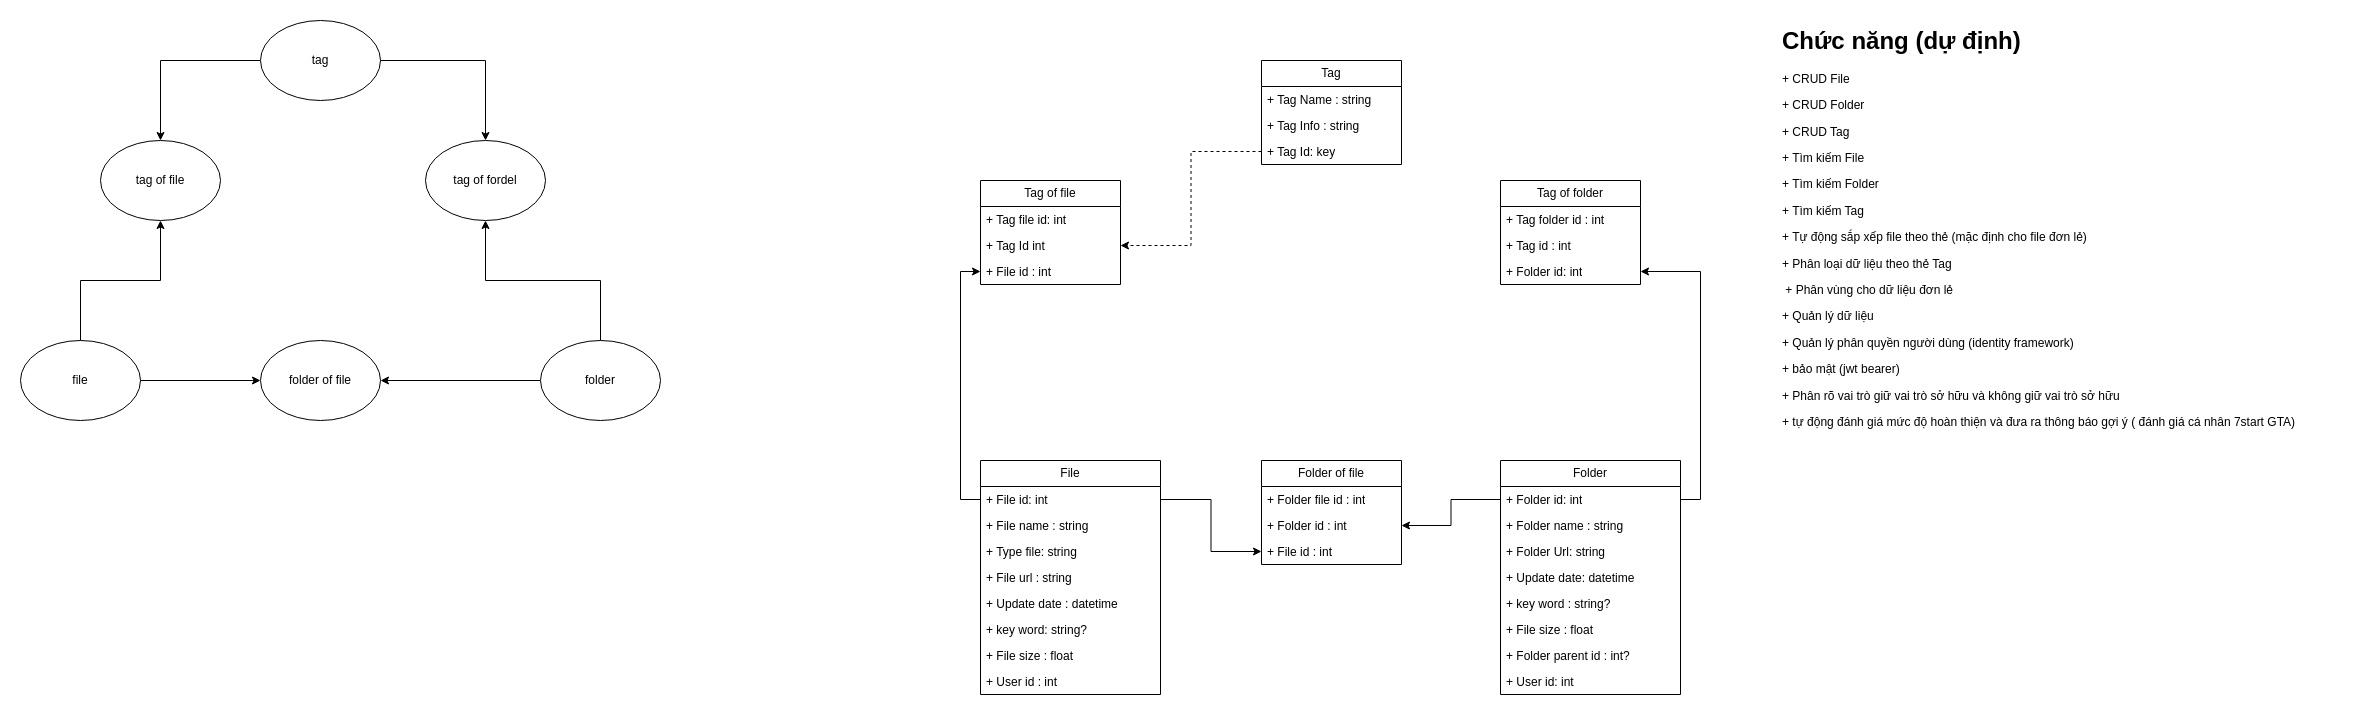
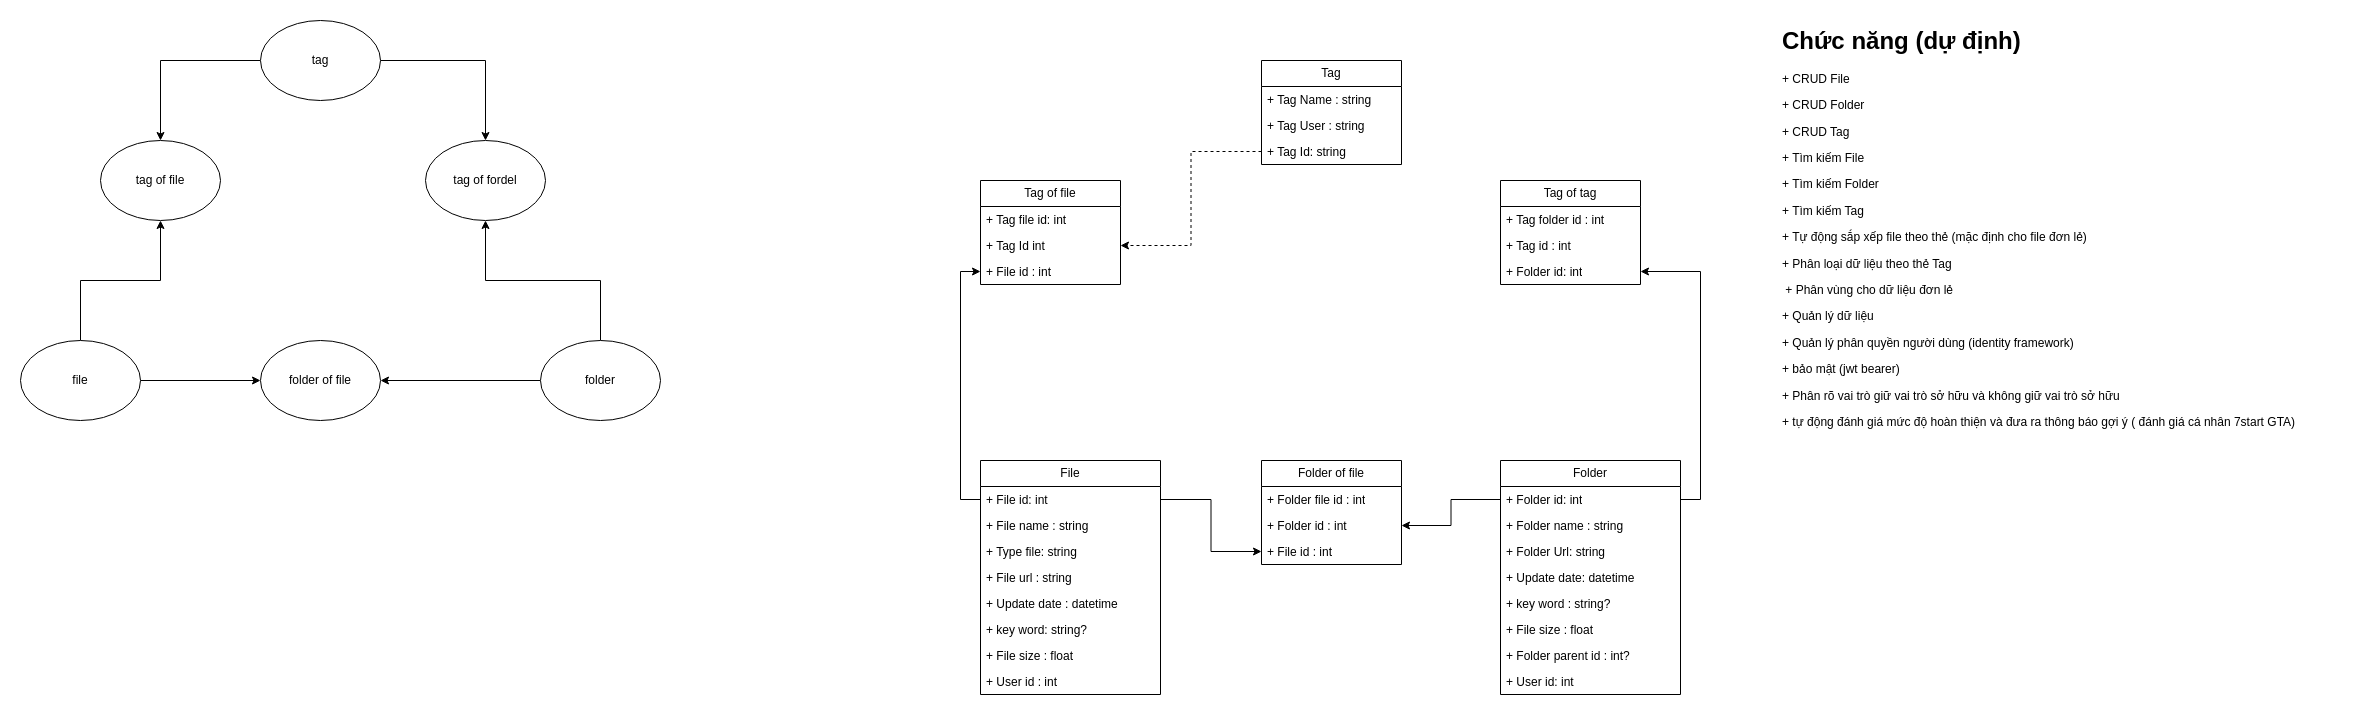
  <mxCell id="0" />
  <mxCell id="1" parent="0" />
  <mxCell id="2" style="edgeStyle=orthogonalEdgeStyle;rounded=0;orthogonalLoop=1;jettySize=auto;html=1;entryX=0;entryY=0.5;entryDx=0;entryDy=0;" edge="1" parent="1" source="4" target="8"><mxGeometry relative="1" as="geometry" /></mxCell>
  <mxCell id="3" style="edgeStyle=orthogonalEdgeStyle;rounded=0;orthogonalLoop=1;jettySize=auto;html=1;entryX=0.5;entryY=1;entryDx=0;entryDy=0;" edge="1" parent="1" source="4" target="12"><mxGeometry relative="1" as="geometry" /></mxCell>
  <mxCell id="4" value="file" style="ellipse;whiteSpace=wrap;html=1;" vertex="1" parent="1"><mxGeometry x="20" y="340" width="120" height="80" as="geometry" /></mxCell>
  <mxCell id="5" style="edgeStyle=orthogonalEdgeStyle;rounded=0;orthogonalLoop=1;jettySize=auto;html=1;entryX=1;entryY=0.5;entryDx=0;entryDy=0;" edge="1" parent="1" source="7" target="8"><mxGeometry relative="1" as="geometry" /></mxCell>
  <mxCell id="6" style="edgeStyle=orthogonalEdgeStyle;rounded=0;orthogonalLoop=1;jettySize=auto;html=1;entryX=0.5;entryY=1;entryDx=0;entryDy=0;" edge="1" parent="1" source="7" target="13"><mxGeometry relative="1" as="geometry" /></mxCell>
  <mxCell id="7" value="folder" style="ellipse;whiteSpace=wrap;html=1;" vertex="1" parent="1"><mxGeometry x="540" y="340" width="120" height="80" as="geometry" /></mxCell>
  <mxCell id="8" value="folder of file" style="ellipse;whiteSpace=wrap;html=1;" vertex="1" parent="1"><mxGeometry x="260" y="340" width="120" height="80" as="geometry" /></mxCell>
  <mxCell id="9" style="edgeStyle=orthogonalEdgeStyle;rounded=0;orthogonalLoop=1;jettySize=auto;html=1;entryX=0.5;entryY=0;entryDx=0;entryDy=0;" edge="1" parent="1" source="11" target="12"><mxGeometry relative="1" as="geometry" /></mxCell>
  <mxCell id="10" style="edgeStyle=orthogonalEdgeStyle;rounded=0;orthogonalLoop=1;jettySize=auto;html=1;entryX=0.5;entryY=0;entryDx=0;entryDy=0;" edge="1" parent="1" source="11" target="13"><mxGeometry relative="1" as="geometry" /></mxCell>
  <mxCell id="11" value="tag" style="ellipse;whiteSpace=wrap;html=1;" vertex="1" parent="1"><mxGeometry x="260" y="20" width="120" height="80" as="geometry" /></mxCell>
  <mxCell id="12" value="tag of file" style="ellipse;whiteSpace=wrap;html=1;" vertex="1" parent="1"><mxGeometry x="100" y="140" width="120" height="80" as="geometry" /></mxCell>
  <mxCell id="13" value="tag of fordel" style="ellipse;whiteSpace=wrap;html=1;" vertex="1" parent="1"><mxGeometry x="425" y="140" width="120" height="80" as="geometry" /></mxCell>
  <mxCell id="14" value="Tag" style="swimlane;fontStyle=0;childLayout=stackLayout;horizontal=1;startSize=26;fillColor=none;horizontalStack=0;resizeParent=1;resizeParentMax=0;resizeLast=0;collapsible=1;marginBottom=0;whiteSpace=wrap;html=1;" vertex="1" parent="1"><mxGeometry x="1261" y="60" width="140" height="104" as="geometry" /></mxCell>
  <mxCell id="15" value="+ Tag Name : string" style="text;strokeColor=none;fillColor=none;align=left;verticalAlign=top;spacingLeft=4;spacingRight=4;overflow=hidden;rotatable=0;points=[[0,0.5],[1,0.5]];portConstraint=eastwest;whiteSpace=wrap;html=1;" vertex="1" parent="14"><mxGeometry y="26" width="140" height="26" as="geometry" /></mxCell>
- <mxCell id="16" value="+ Tag Info : string&lt;span style=&quot;white-space: pre;&quot;&gt;&#09;&lt;/span&gt;" style="text;strokeColor=none;fillColor=none;align=left;verticalAlign=top;spacingLeft=4;spacingRight=4;overflow=hidden;rotatable=0;points=[[0,0.5],[1,0.5]];portConstraint=eastwest;whiteSpace=wrap;html=1;" vertex="1" parent="14"><mxGeometry y="52" width="140" height="26" as="geometry" /></mxCell>
- <mxCell id="17" value="+ Tag Id: key" style="text;strokeColor=none;fillColor=none;align=left;verticalAlign=top;spacingLeft=4;spacingRight=4;overflow=hidden;rotatable=0;points=[[0,0.5],[1,0.5]];portConstraint=eastwest;whiteSpace=wrap;html=1;" vertex="1" parent="14"><mxGeometry y="78" width="140" height="26" as="geometry" /></mxCell>
+ <mxCell id="16" value="+ Tag User : string&lt;span style=&quot;white-space: pre;&quot;&gt;&#09;&lt;/span&gt;" style="text;strokeColor=none;fillColor=none;align=left;verticalAlign=top;spacingLeft=4;spacingRight=4;overflow=hidden;rotatable=0;points=[[0,0.5],[1,0.5]];portConstraint=eastwest;whiteSpace=wrap;html=1;" vertex="1" parent="14"><mxGeometry y="52" width="140" height="26" as="geometry" /></mxCell>
+ <mxCell id="17" value="+ Tag Id: string" style="text;strokeColor=none;fillColor=none;align=left;verticalAlign=top;spacingLeft=4;spacingRight=4;overflow=hidden;rotatable=0;points=[[0,0.5],[1,0.5]];portConstraint=eastwest;whiteSpace=wrap;html=1;" vertex="1" parent="14"><mxGeometry y="78" width="140" height="26" as="geometry" /></mxCell>
  <mxCell id="18" value="Tag of file" style="swimlane;fontStyle=0;childLayout=stackLayout;horizontal=1;startSize=26;fillColor=none;horizontalStack=0;resizeParent=1;resizeParentMax=0;resizeLast=0;collapsible=1;marginBottom=0;whiteSpace=wrap;html=1;" vertex="1" parent="1"><mxGeometry x="980" y="180" width="140" height="104" as="geometry" /></mxCell>
  <mxCell id="19" value="+ Tag file id: int" style="text;strokeColor=none;fillColor=none;align=left;verticalAlign=top;spacingLeft=4;spacingRight=4;overflow=hidden;rotatable=0;points=[[0,0.5],[1,0.5]];portConstraint=eastwest;whiteSpace=wrap;html=1;" vertex="1" parent="18"><mxGeometry y="26" width="140" height="26" as="geometry" /></mxCell>
  <mxCell id="20" value="+ Tag Id int" style="text;strokeColor=none;fillColor=none;align=left;verticalAlign=top;spacingLeft=4;spacingRight=4;overflow=hidden;rotatable=0;points=[[0,0.5],[1,0.5]];portConstraint=eastwest;whiteSpace=wrap;html=1;" vertex="1" parent="18"><mxGeometry y="52" width="140" height="26" as="geometry" /></mxCell>
  <mxCell id="21" value="+ File id : int" style="text;strokeColor=none;fillColor=none;align=left;verticalAlign=top;spacingLeft=4;spacingRight=4;overflow=hidden;rotatable=0;points=[[0,0.5],[1,0.5]];portConstraint=eastwest;whiteSpace=wrap;html=1;" vertex="1" parent="18"><mxGeometry y="78" width="140" height="26" as="geometry" /></mxCell>
- <mxCell id="22" value="Tag of folder" style="swimlane;fontStyle=0;childLayout=stackLayout;horizontal=1;startSize=26;fillColor=none;horizontalStack=0;resizeParent=1;resizeParentMax=0;resizeLast=0;collapsible=1;marginBottom=0;whiteSpace=wrap;html=1;" vertex="1" parent="1"><mxGeometry x="1500" y="180" width="140" height="104" as="geometry" /></mxCell>
+ <mxCell id="22" value="Tag of tag" style="swimlane;fontStyle=0;childLayout=stackLayout;horizontal=1;startSize=26;fillColor=none;horizontalStack=0;resizeParent=1;resizeParentMax=0;resizeLast=0;collapsible=1;marginBottom=0;whiteSpace=wrap;html=1;" vertex="1" parent="1"><mxGeometry x="1500" y="180" width="140" height="104" as="geometry" /></mxCell>
  <mxCell id="23" value="+ Tag folder id : int" style="text;strokeColor=none;fillColor=none;align=left;verticalAlign=top;spacingLeft=4;spacingRight=4;overflow=hidden;rotatable=0;points=[[0,0.5],[1,0.5]];portConstraint=eastwest;whiteSpace=wrap;html=1;" vertex="1" parent="22"><mxGeometry y="26" width="140" height="26" as="geometry" /></mxCell>
  <mxCell id="24" value="+ Tag id : int" style="text;strokeColor=none;fillColor=none;align=left;verticalAlign=top;spacingLeft=4;spacingRight=4;overflow=hidden;rotatable=0;points=[[0,0.5],[1,0.5]];portConstraint=eastwest;whiteSpace=wrap;html=1;" vertex="1" parent="22"><mxGeometry y="52" width="140" height="26" as="geometry" /></mxCell>
  <mxCell id="25" value="+ Folder id: int" style="text;strokeColor=none;fillColor=none;align=left;verticalAlign=top;spacingLeft=4;spacingRight=4;overflow=hidden;rotatable=0;points=[[0,0.5],[1,0.5]];portConstraint=eastwest;whiteSpace=wrap;html=1;" vertex="1" parent="22"><mxGeometry y="78" width="140" height="26" as="geometry" /></mxCell>
  <mxCell id="26" value="File" style="swimlane;fontStyle=0;childLayout=stackLayout;horizontal=1;startSize=26;fillColor=none;horizontalStack=0;resizeParent=1;resizeParentMax=0;resizeLast=0;collapsible=1;marginBottom=0;whiteSpace=wrap;html=1;" vertex="1" parent="1"><mxGeometry x="980" y="460" width="180" height="234" as="geometry" /></mxCell>
  <mxCell id="27" value="+ File id: int" style="text;strokeColor=none;fillColor=none;align=left;verticalAlign=top;spacingLeft=4;spacingRight=4;overflow=hidden;rotatable=0;points=[[0,0.5],[1,0.5]];portConstraint=eastwest;whiteSpace=wrap;html=1;" vertex="1" parent="26"><mxGeometry y="26" width="180" height="26" as="geometry" /></mxCell>
  <mxCell id="28" value="+ File name : string" style="text;strokeColor=none;fillColor=none;align=left;verticalAlign=top;spacingLeft=4;spacingRight=4;overflow=hidden;rotatable=0;points=[[0,0.5],[1,0.5]];portConstraint=eastwest;whiteSpace=wrap;html=1;" vertex="1" parent="26"><mxGeometry y="52" width="180" height="26" as="geometry" /></mxCell>
  <mxCell id="29" value="+ Type file: string" style="text;strokeColor=none;fillColor=none;align=left;verticalAlign=top;spacingLeft=4;spacingRight=4;overflow=hidden;rotatable=0;points=[[0,0.5],[1,0.5]];portConstraint=eastwest;whiteSpace=wrap;html=1;" vertex="1" parent="26"><mxGeometry y="78" width="180" height="26" as="geometry" /></mxCell>
  <mxCell id="30" value="+ File url : string" style="text;strokeColor=none;fillColor=none;align=left;verticalAlign=top;spacingLeft=4;spacingRight=4;overflow=hidden;rotatable=0;points=[[0,0.5],[1,0.5]];portConstraint=eastwest;whiteSpace=wrap;html=1;" vertex="1" parent="26"><mxGeometry y="104" width="180" height="26" as="geometry" /></mxCell>
  <mxCell id="31" value="+ Update date : datetime" style="text;strokeColor=none;fillColor=none;align=left;verticalAlign=top;spacingLeft=4;spacingRight=4;overflow=hidden;rotatable=0;points=[[0,0.5],[1,0.5]];portConstraint=eastwest;whiteSpace=wrap;html=1;" vertex="1" parent="26"><mxGeometry y="130" width="180" height="26" as="geometry" /></mxCell>
  <mxCell id="32" value="+ key word: string?" style="text;strokeColor=none;fillColor=none;align=left;verticalAlign=top;spacingLeft=4;spacingRight=4;overflow=hidden;rotatable=0;points=[[0,0.5],[1,0.5]];portConstraint=eastwest;whiteSpace=wrap;html=1;" vertex="1" parent="26"><mxGeometry y="156" width="180" height="26" as="geometry" /></mxCell>
  <mxCell id="33" value="+ File size : float" style="text;strokeColor=none;fillColor=none;align=left;verticalAlign=top;spacingLeft=4;spacingRight=4;overflow=hidden;rotatable=0;points=[[0,0.5],[1,0.5]];portConstraint=eastwest;whiteSpace=wrap;html=1;" vertex="1" parent="26"><mxGeometry y="182" width="180" height="26" as="geometry" /></mxCell>
  <mxCell id="34" value="+ User id : int" style="text;strokeColor=none;fillColor=none;align=left;verticalAlign=top;spacingLeft=4;spacingRight=4;overflow=hidden;rotatable=0;points=[[0,0.5],[1,0.5]];portConstraint=eastwest;whiteSpace=wrap;html=1;" vertex="1" parent="26"><mxGeometry y="208" width="180" height="26" as="geometry" /></mxCell>
  <mxCell id="35" value="Folder of file" style="swimlane;fontStyle=0;childLayout=stackLayout;horizontal=1;startSize=26;fillColor=none;horizontalStack=0;resizeParent=1;resizeParentMax=0;resizeLast=0;collapsible=1;marginBottom=0;whiteSpace=wrap;html=1;" vertex="1" parent="1"><mxGeometry x="1261" y="460" width="140" height="104" as="geometry" /></mxCell>
  <mxCell id="36" value="+ Folder file id : int" style="text;strokeColor=none;fillColor=none;align=left;verticalAlign=top;spacingLeft=4;spacingRight=4;overflow=hidden;rotatable=0;points=[[0,0.5],[1,0.5]];portConstraint=eastwest;whiteSpace=wrap;html=1;" vertex="1" parent="35"><mxGeometry y="26" width="140" height="26" as="geometry" /></mxCell>
  <mxCell id="37" value="+ Folder id : int" style="text;strokeColor=none;fillColor=none;align=left;verticalAlign=top;spacingLeft=4;spacingRight=4;overflow=hidden;rotatable=0;points=[[0,0.5],[1,0.5]];portConstraint=eastwest;whiteSpace=wrap;html=1;" vertex="1" parent="35"><mxGeometry y="52" width="140" height="26" as="geometry" /></mxCell>
  <mxCell id="38" value="+ File id : int" style="text;strokeColor=none;fillColor=none;align=left;verticalAlign=top;spacingLeft=4;spacingRight=4;overflow=hidden;rotatable=0;points=[[0,0.5],[1,0.5]];portConstraint=eastwest;whiteSpace=wrap;html=1;" vertex="1" parent="35"><mxGeometry y="78" width="140" height="26" as="geometry" /></mxCell>
  <mxCell id="39" value="Folder" style="swimlane;fontStyle=0;childLayout=stackLayout;horizontal=1;startSize=26;fillColor=none;horizontalStack=0;resizeParent=1;resizeParentMax=0;resizeLast=0;collapsible=1;marginBottom=0;whiteSpace=wrap;html=1;" vertex="1" parent="1"><mxGeometry x="1500" y="460" width="180" height="234" as="geometry" /></mxCell>
  <mxCell id="40" value="+ Folder id: int" style="text;strokeColor=none;fillColor=none;align=left;verticalAlign=top;spacingLeft=4;spacingRight=4;overflow=hidden;rotatable=0;points=[[0,0.5],[1,0.5]];portConstraint=eastwest;whiteSpace=wrap;html=1;" vertex="1" parent="39"><mxGeometry y="26" width="180" height="26" as="geometry" /></mxCell>
  <mxCell id="41" value="+ Folder name : string" style="text;strokeColor=none;fillColor=none;align=left;verticalAlign=top;spacingLeft=4;spacingRight=4;overflow=hidden;rotatable=0;points=[[0,0.5],[1,0.5]];portConstraint=eastwest;whiteSpace=wrap;html=1;" vertex="1" parent="39"><mxGeometry y="52" width="180" height="26" as="geometry" /></mxCell>
  <mxCell id="42" value="+ Folder Url: string" style="text;strokeColor=none;fillColor=none;align=left;verticalAlign=top;spacingLeft=4;spacingRight=4;overflow=hidden;rotatable=0;points=[[0,0.5],[1,0.5]];portConstraint=eastwest;whiteSpace=wrap;html=1;" vertex="1" parent="39"><mxGeometry y="78" width="180" height="26" as="geometry" /></mxCell>
  <mxCell id="43" value="+ Update date: datetime" style="text;strokeColor=none;fillColor=none;align=left;verticalAlign=top;spacingLeft=4;spacingRight=4;overflow=hidden;rotatable=0;points=[[0,0.5],[1,0.5]];portConstraint=eastwest;whiteSpace=wrap;html=1;" vertex="1" parent="39"><mxGeometry y="104" width="180" height="26" as="geometry" /></mxCell>
  <mxCell id="44" value="+ key word : string?" style="text;strokeColor=none;fillColor=none;align=left;verticalAlign=top;spacingLeft=4;spacingRight=4;overflow=hidden;rotatable=0;points=[[0,0.5],[1,0.5]];portConstraint=eastwest;whiteSpace=wrap;html=1;" vertex="1" parent="39"><mxGeometry y="130" width="180" height="26" as="geometry" /></mxCell>
  <mxCell id="45" value="+ File size : float" style="text;strokeColor=none;fillColor=none;align=left;verticalAlign=top;spacingLeft=4;spacingRight=4;overflow=hidden;rotatable=0;points=[[0,0.5],[1,0.5]];portConstraint=eastwest;whiteSpace=wrap;html=1;" vertex="1" parent="39"><mxGeometry y="156" width="180" height="26" as="geometry" /></mxCell>
  <mxCell id="46" value="+ Folder parent id : int?" style="text;strokeColor=none;fillColor=none;align=left;verticalAlign=top;spacingLeft=4;spacingRight=4;overflow=hidden;rotatable=0;points=[[0,0.5],[1,0.5]];portConstraint=eastwest;whiteSpace=wrap;html=1;" vertex="1" parent="39"><mxGeometry y="182" width="180" height="26" as="geometry" /></mxCell>
  <mxCell id="47" value="+ User id: int" style="text;strokeColor=none;fillColor=none;align=left;verticalAlign=top;spacingLeft=4;spacingRight=4;overflow=hidden;rotatable=0;points=[[0,0.5],[1,0.5]];portConstraint=eastwest;whiteSpace=wrap;html=1;" vertex="1" parent="39"><mxGeometry y="208" width="180" height="26" as="geometry" /></mxCell>
  <mxCell id="48" style="edgeStyle=orthogonalEdgeStyle;rounded=0;orthogonalLoop=1;jettySize=auto;html=1;" edge="1" parent="1" source="40" target="37"><mxGeometry relative="1" as="geometry"><mxPoint x="1440" y="530" as="targetPoint" /></mxGeometry></mxCell>
  <mxCell id="49" style="edgeStyle=orthogonalEdgeStyle;rounded=0;orthogonalLoop=1;jettySize=auto;html=1;" edge="1" parent="1" source="27" target="38"><mxGeometry relative="1" as="geometry" /></mxCell>
  <mxCell id="50" style="edgeStyle=orthogonalEdgeStyle;rounded=0;orthogonalLoop=1;jettySize=auto;html=1;entryX=0;entryY=0.5;entryDx=0;entryDy=0;" edge="1" parent="1" source="27" target="21"><mxGeometry relative="1" as="geometry" /></mxCell>
  <mxCell id="51" style="edgeStyle=orthogonalEdgeStyle;rounded=0;orthogonalLoop=1;jettySize=auto;html=1;entryX=1;entryY=0.5;entryDx=0;entryDy=0;dashed=1;" edge="1" parent="1" source="17" target="20"><mxGeometry relative="1" as="geometry" /></mxCell>
  <mxCell id="52" style="edgeStyle=orthogonalEdgeStyle;rounded=0;orthogonalLoop=1;jettySize=auto;html=1;entryX=1;entryY=0.5;entryDx=0;entryDy=0;" edge="1" parent="1" source="40" target="25"><mxGeometry relative="1" as="geometry"><Array as="points"><mxPoint x="1700" y="499" /><mxPoint x="1700" y="271" /></Array></mxGeometry></mxCell>
  <mxCell id="53" value="&lt;h1 style=&quot;margin-top: 0px;&quot;&gt;Chức năng (dự định)&lt;/h1&gt;&lt;p&gt;+ CRUD File&lt;/p&gt;&lt;p&gt;+ CRUD Folder&lt;/p&gt;&lt;p&gt;+ CRUD Tag&lt;/p&gt;&lt;p&gt;+ Tìm kiếm File&lt;/p&gt;&lt;p&gt;+ Tìm kiếm Folder&lt;/p&gt;&lt;p&gt;+ Tìm kiếm Tag&lt;/p&gt;&lt;p&gt;+ Tự động sắp xếp file theo thẻ (mặc định cho file đơn lẻ)&lt;/p&gt;&lt;p&gt;+ Phân loại dữ liệu theo thẻ Tag&lt;/p&gt;&lt;p&gt;&amp;nbsp;+ Phân vùng cho dữ liệu đơn lẻ&lt;/p&gt;&lt;p&gt;+ Quản lý dữ liệu&lt;/p&gt;&lt;p&gt;+ Quản lý phân quyền người dùng (identity framework)&lt;/p&gt;&lt;p&gt;+ bảo mật (jwt bearer)&lt;/p&gt;&lt;p&gt;+ Phân rõ vai trò giữ vai trò sở hữu và không giữ vai trò sở hữu&lt;/p&gt;&lt;p&gt;+ tự động đánh giá mức độ hoàn thiện và đưa ra thông báo gợi ý ( đánh giá cá nhân 7start GTA)&lt;/p&gt;" style="text;html=1;whiteSpace=wrap;overflow=hidden;rounded=0;" vertex="1" parent="1"><mxGeometry x="1780" y="20" width="560" height="640" as="geometry" /></mxCell>
